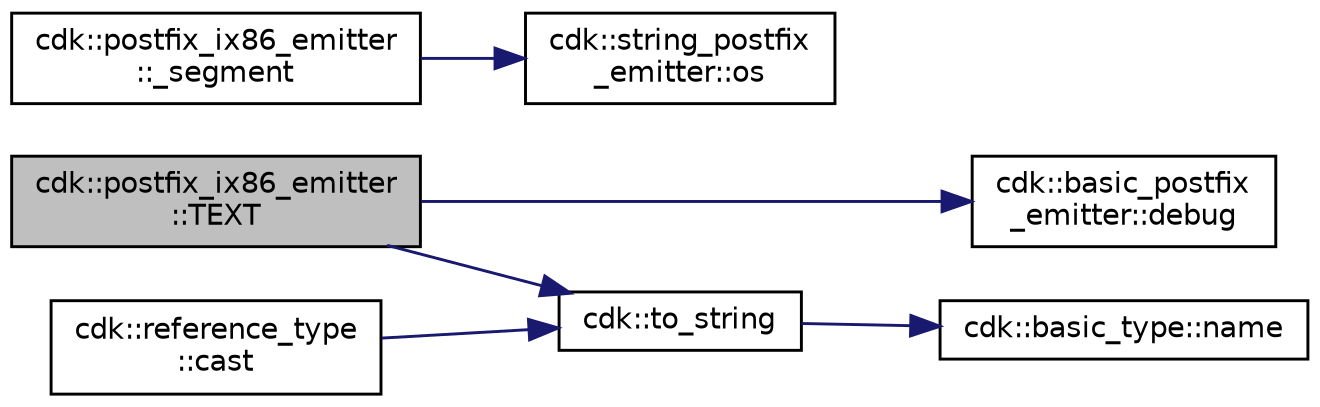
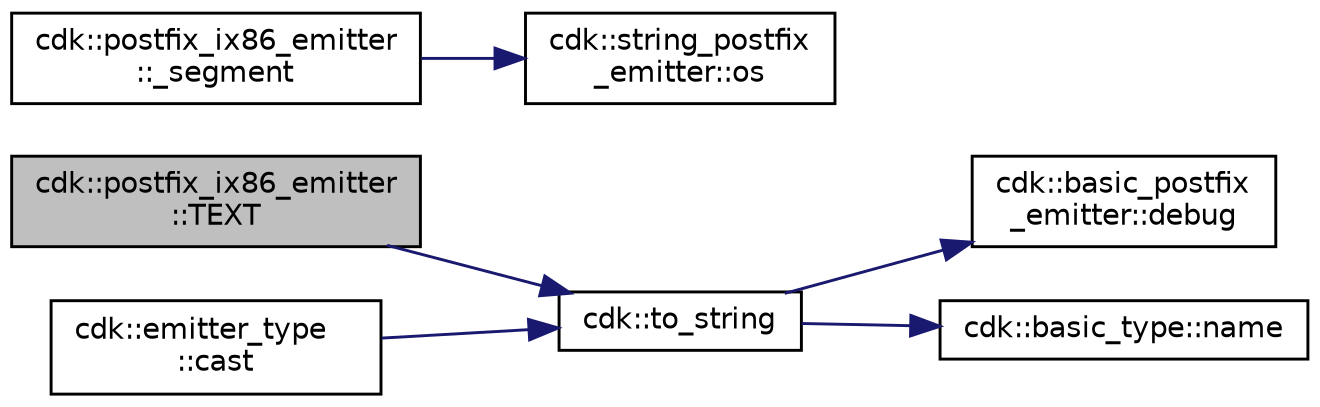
  digraph {
    rankdir=LR
    node [color=black fillcolor=white fontname=Helvetica fontsize=10 shape=record style=filled]
    edge [color=midnightblue fontname=Helvetica fontsize=10 labelfontname=Helvetica labelfontsize=10 style=solid]
    n1 [fillcolor=grey75 fontcolor=black height=0.2 label="cdk::postfix_ix86_emitter\l::TEXT" width=0.4]
    n2 [height=0.2 label="cdk::basic_postfix\l_emitter::debug" width=0.4]
    n3 [height=0.2 label="cdk::to_string" width=0.4]
    n4 [height=0.2 label="cdk::postfix_ix86_emitter\l::_segment" width=0.4]
    n5 [height=0.2 label="cdk::string_postfix\l_emitter::os" width=0.4]
    n6 [height=0.2 label="cdk::basic_type::name" width=0.4]
-   n7 [height=0.2 label="cdk::reference_type\l::cast" width=0.4]
-   n1 -> n2
+   n7 [height=0.2 label="cdk::emitter_type\l::cast" width=0.4]
+   n3 -> n2
    n1 -> n3
    n3 -> n6
    n4 -> n5
    n7 -> n3
  }
